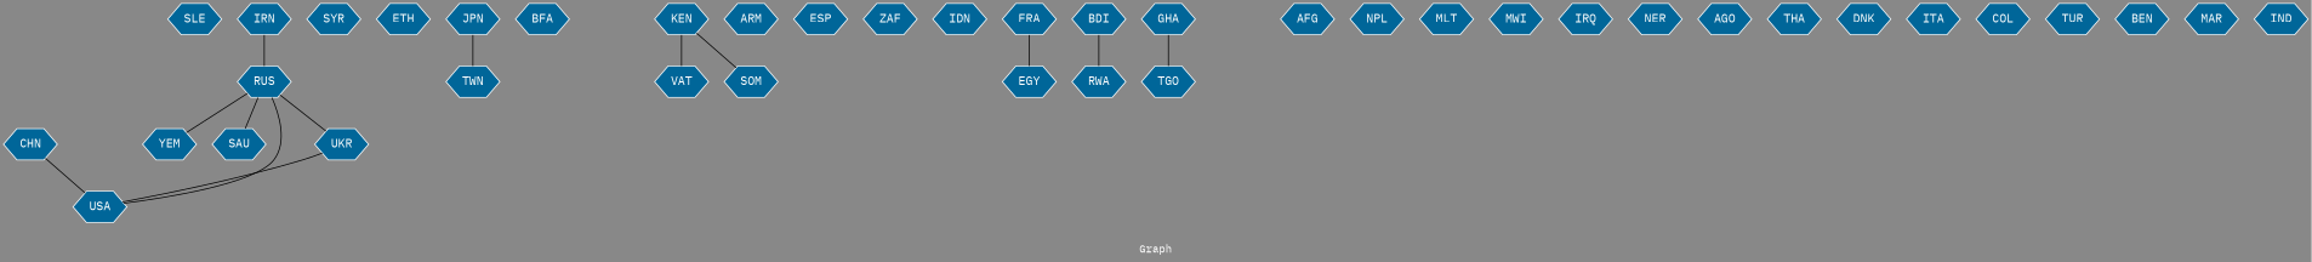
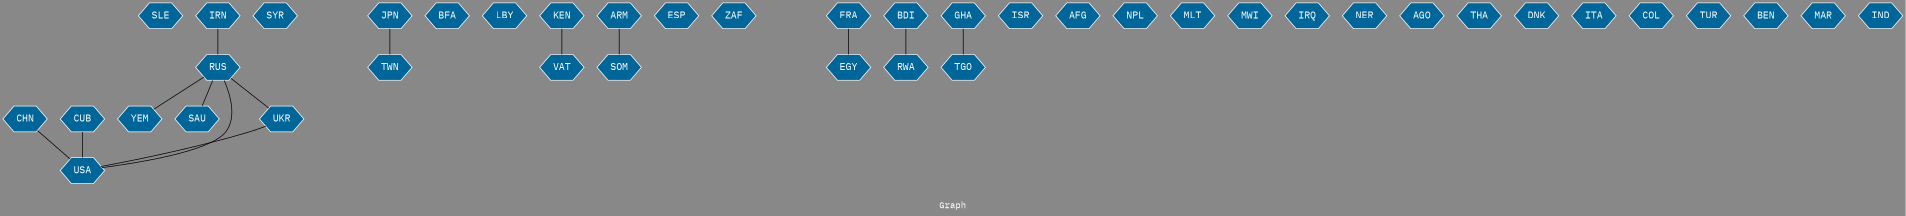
  graph {
    bgcolor="#888888"
    fontcolor=white
    fontname="IBM Plex Mono"
    fontsize=12
    label="Graph"
    node [color=white fillcolor="#006699" fontcolor=white fontname="IBM Plex Mono" shape=hexagon style=filled]
    edge [arrowhead=open color=black fontcolor=white fontname="IBM Plex Mono" fontsize=12 weight=1]
    n1 [label=SLE]
    n2 [label=RUS]
    n3 [label=YEM]
    n4 [label=SAU]
    n5 [label=USA]
    n6 [label=UKR]
    n7 [label=SYR]
-   n8 [label=ETH]
    n9 [label=TWN]
    n10 [label=JPN]
    n11 [label=BFA]
+   n12 [label=LBY]
    n13 [label=KEN]
    n14 [label=VAT]
    n15 [label=SOM]
    n16 [label=CHN]
    n17 [label=ARM]
    n18 [label=ESP]
    n19 [label=ZAF]
-   n20 [label=IDN]
    n21 [label=EGY]
    n22 [label=FRA]
    n23 [label=RWA]
    n24 [label=GHA]
    n25 [label=TGO]
+   n26 [label=ISR]
    n27 [label=AFG]
    n28 [label=BDI]
    n29 [label=NPL]
    n30 [label=MLT]
    n31 [label=MWI]
    n32 [label=IRQ]
    n33 [label=NER]
    n34 [label=AGO]
    n35 [label=THA]
+   n36 [label=CUB]
    n37 [label=IRN]
    n38 [label=DNK]
    n39 [label=ITA]
    n40 [label=COL]
    n41 [label=TUR]
    n42 [label=BEN]
    n43 [label=MAR]
    n44 [label=IND]
    n2 -- n3
    n2 -- n4
    n2 -- n5
    n2 -- n6
    n6 -- n5
    n10 -- n9
    n13 -- n14
-   n13 -- n15 [weight=4]
+   n17 -- n15 [weight=4]
    n16 -- n5
    n22 -- n21
    n24 -- n25
    n28 -- n23
+   n36 -- n5 [weight=3]
    n37 -- n2
  }
